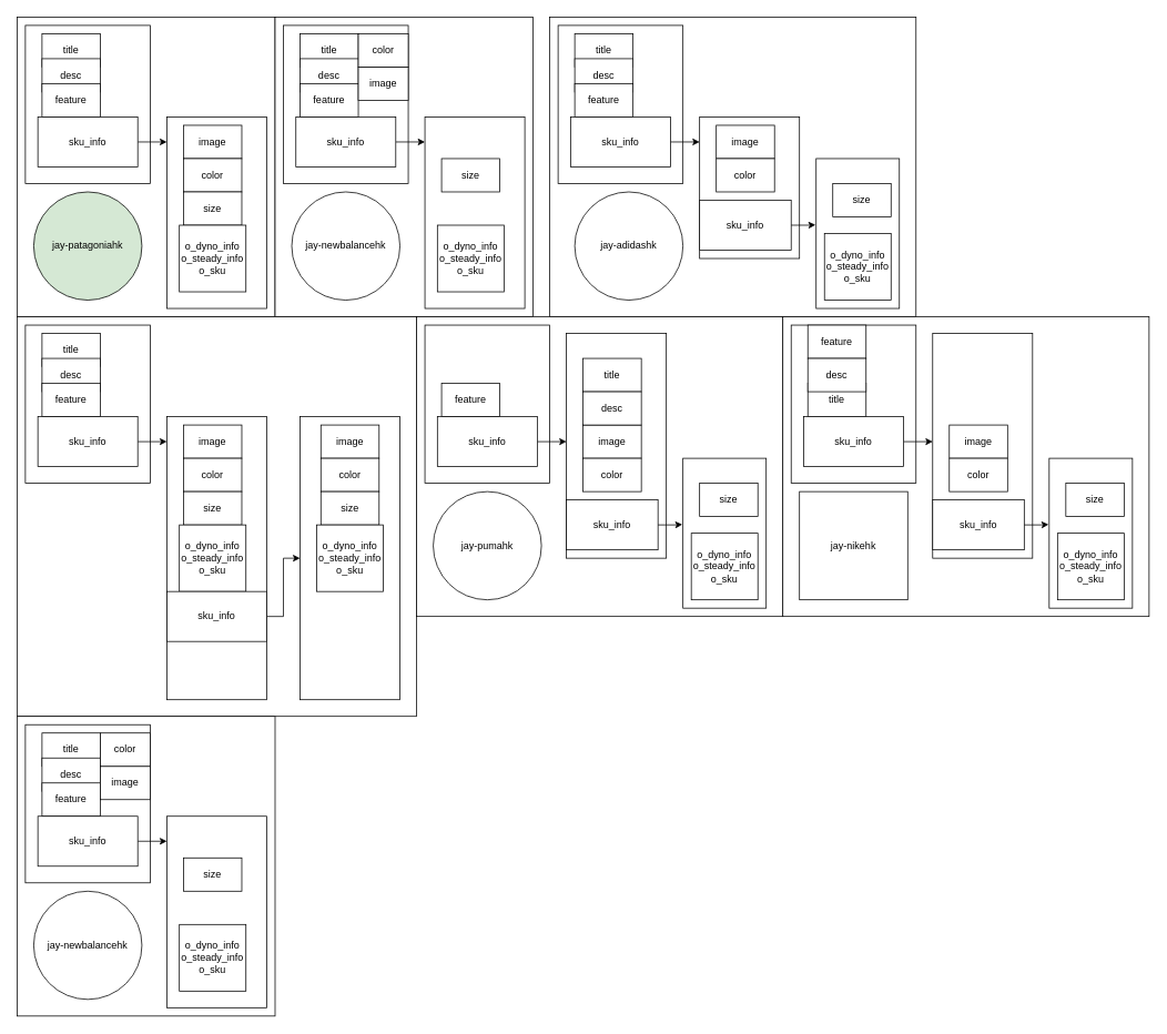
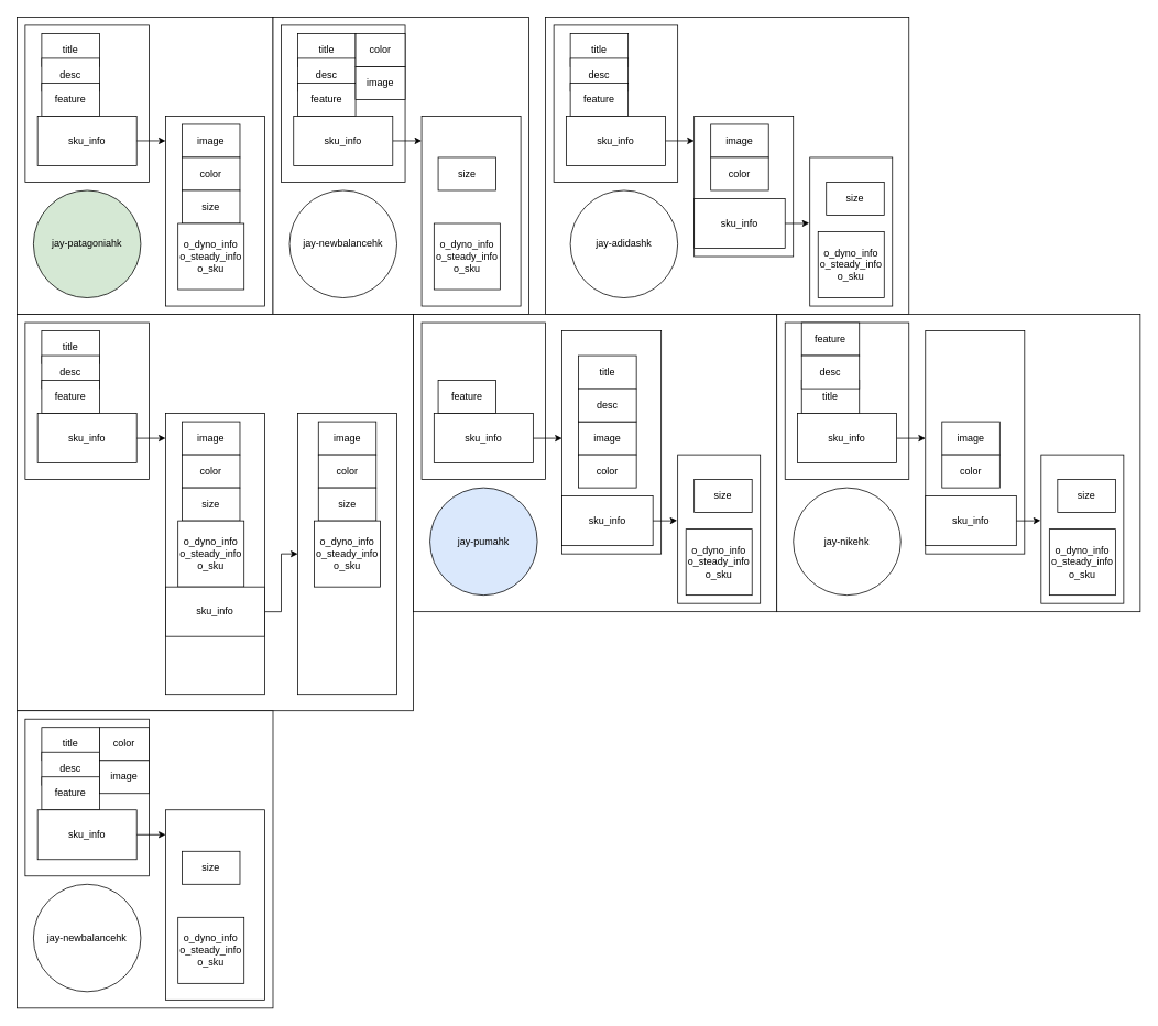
  <mxCell id="0" />
  <mxCell id="1" parent="0" />
  <mxCell id="2" value="" style="rounded=0;whiteSpace=wrap;html=1;" vertex="1" parent="1"><mxGeometry width="310" height="360" as="geometry" x="20" y="20" /></mxCell>
  <mxCell id="3" value="" style="rounded=0;whiteSpace=wrap;html=1;" vertex="1" parent="1"><mxGeometry x="30" y="30" width="150" height="190" as="geometry" /></mxCell>
  <mxCell id="4" value="title" style="rounded=0;whiteSpace=wrap;html=1;" vertex="1" parent="1"><mxGeometry x="50" y="40" width="70" height="40" as="geometry" /></mxCell>
  <mxCell id="5" value="desc" style="rounded=0;whiteSpace=wrap;html=1;" vertex="1" parent="1"><mxGeometry x="50" y="70" width="70" height="40" as="geometry" /></mxCell>
  <mxCell id="6" value="feature" style="rounded=0;whiteSpace=wrap;html=1;" vertex="1" parent="1"><mxGeometry x="50" y="100" width="70" height="40" as="geometry" /></mxCell>
  <mxCell id="7" style="edgeStyle=orthogonalEdgeStyle;rounded=0;orthogonalLoop=1;jettySize=auto;html=1;exitX=1;exitY=0.5;exitDx=0;exitDy=0;" edge="1" parent="1" source="8"><mxGeometry relative="1" as="geometry"><mxPoint x="200" y="169.816" as="targetPoint" /></mxGeometry></mxCell>
  <mxCell id="8" value="sku_info" style="rounded=0;whiteSpace=wrap;html=1;" vertex="1" parent="1"><mxGeometry x="45" y="140" width="120" height="60" as="geometry" /></mxCell>
  <mxCell id="9" value="" style="rounded=0;whiteSpace=wrap;html=1;" vertex="1" parent="1"><mxGeometry x="200" y="140" width="120" height="230" as="geometry" /></mxCell>
  <mxCell id="10" value="image" style="rounded=0;whiteSpace=wrap;html=1;" vertex="1" parent="1"><mxGeometry x="220" y="150" width="70" height="40" as="geometry" /></mxCell>
  <mxCell id="11" value="color" style="rounded=0;whiteSpace=wrap;html=1;" vertex="1" parent="1"><mxGeometry x="220" y="190" width="70" height="40" as="geometry" /></mxCell>
  <mxCell id="12" value="size" style="rounded=0;whiteSpace=wrap;html=1;" vertex="1" parent="1"><mxGeometry x="220" y="230" width="70" height="40" as="geometry" /></mxCell>
  <mxCell id="13" value="o_dyno_info&lt;br&gt;o_steady_info&lt;br&gt;o_sku" style="rounded=0;whiteSpace=wrap;html=1;" vertex="1" parent="1"><mxGeometry x="215" y="270" width="80" height="80" as="geometry" /></mxCell>
  <mxCell id="14" value="jay-patagoniahk" style="ellipse;whiteSpace=wrap;html=1;aspect=fixed;fillColor=#d5e8d4;" vertex="1" parent="1"><mxGeometry x="40" y="230" width="130" height="130" as="geometry" /></mxCell>
  <mxCell id="15" value="" style="rounded=0;whiteSpace=wrap;html=1;" vertex="1" parent="1"><mxGeometry x="330" width="310" height="360" as="geometry" y="20" /></mxCell>
  <mxCell id="16" value="" style="rounded=0;whiteSpace=wrap;html=1;" vertex="1" parent="1"><mxGeometry x="340" y="30" width="150" height="190" as="geometry" /></mxCell>
  <mxCell id="17" value="title" style="rounded=0;whiteSpace=wrap;html=1;" vertex="1" parent="1"><mxGeometry x="360" y="40" width="70" height="40" as="geometry" /></mxCell>
  <mxCell id="18" value="desc" style="rounded=0;whiteSpace=wrap;html=1;" vertex="1" parent="1"><mxGeometry x="360" y="70" width="70" height="40" as="geometry" /></mxCell>
  <mxCell id="19" value="feature" style="rounded=0;whiteSpace=wrap;html=1;" vertex="1" parent="1"><mxGeometry x="360" y="100" width="70" height="40" as="geometry" /></mxCell>
  <mxCell id="20" style="edgeStyle=orthogonalEdgeStyle;rounded=0;orthogonalLoop=1;jettySize=auto;html=1;exitX=1;exitY=0.5;exitDx=0;exitDy=0;" edge="1" parent="1" source="21"><mxGeometry relative="1" as="geometry"><mxPoint x="510" y="169.816" as="targetPoint" /></mxGeometry></mxCell>
  <mxCell id="21" value="sku_info" style="rounded=0;whiteSpace=wrap;html=1;" vertex="1" parent="1"><mxGeometry x="355" y="140" width="120" height="60" as="geometry" /></mxCell>
  <mxCell id="22" value="" style="rounded=0;whiteSpace=wrap;html=1;" vertex="1" parent="1"><mxGeometry x="510" y="140" width="120" height="230" as="geometry" /></mxCell>
  <mxCell id="23" value="image" style="rounded=0;whiteSpace=wrap;html=1;" vertex="1" parent="1"><mxGeometry x="430" y="80" width="60" height="40" as="geometry" /></mxCell>
  <mxCell id="24" value="color" style="rounded=0;whiteSpace=wrap;html=1;" vertex="1" parent="1"><mxGeometry x="430" y="40" width="60" height="40" as="geometry" /></mxCell>
  <mxCell id="25" value="size" style="rounded=0;whiteSpace=wrap;html=1;" vertex="1" parent="1"><mxGeometry x="530" y="190" width="70" height="40" as="geometry" /></mxCell>
  <mxCell id="26" value="o_dyno_info&lt;br&gt;o_steady_info&lt;br&gt;o_sku" style="rounded=0;whiteSpace=wrap;html=1;" vertex="1" parent="1"><mxGeometry x="525" y="270" width="80" height="80" as="geometry" /></mxCell>
  <mxCell id="27" value="jay-newbalancehk" style="ellipse;whiteSpace=wrap;html=1;aspect=fixed;" vertex="1" parent="1"><mxGeometry x="350" y="230" width="130" height="130" as="geometry" /></mxCell>
  <mxCell id="28" value="" style="rounded=0;whiteSpace=wrap;html=1;" vertex="1" parent="1"><mxGeometry x="660" width="440" height="360" as="geometry" y="20" /></mxCell>
  <mxCell id="29" value="" style="rounded=0;whiteSpace=wrap;html=1;" vertex="1" parent="1"><mxGeometry x="670" y="30" width="150" height="190" as="geometry" /></mxCell>
  <mxCell id="30" value="title" style="rounded=0;whiteSpace=wrap;html=1;" vertex="1" parent="1"><mxGeometry x="690" y="40" width="70" height="40" as="geometry" /></mxCell>
  <mxCell id="31" value="desc" style="rounded=0;whiteSpace=wrap;html=1;" vertex="1" parent="1"><mxGeometry x="690" y="70" width="70" height="40" as="geometry" /></mxCell>
  <mxCell id="32" value="feature" style="rounded=0;whiteSpace=wrap;html=1;" vertex="1" parent="1"><mxGeometry x="690" y="100" width="70" height="40" as="geometry" /></mxCell>
  <mxCell id="33" style="edgeStyle=orthogonalEdgeStyle;rounded=0;orthogonalLoop=1;jettySize=auto;html=1;exitX=1;exitY=0.5;exitDx=0;exitDy=0;" edge="1" parent="1" source="34"><mxGeometry relative="1" as="geometry"><mxPoint x="840" y="169.816" as="targetPoint" /></mxGeometry></mxCell>
  <mxCell id="34" value="sku_info" style="rounded=0;whiteSpace=wrap;html=1;" vertex="1" parent="1"><mxGeometry x="685" y="140" width="120" height="60" as="geometry" /></mxCell>
  <mxCell id="35" value="" style="rounded=0;whiteSpace=wrap;html=1;" vertex="1" parent="1"><mxGeometry x="840" y="140" width="120" height="170" as="geometry" /></mxCell>
  <mxCell id="36" value="image" style="rounded=0;whiteSpace=wrap;html=1;" vertex="1" parent="1"><mxGeometry x="860" y="150" width="70" height="40" as="geometry" /></mxCell>
  <mxCell id="37" value="color" style="rounded=0;whiteSpace=wrap;html=1;" vertex="1" parent="1"><mxGeometry x="860" y="190" width="70" height="40" as="geometry" /></mxCell>
  <mxCell id="38" value="jay-adidashk" style="ellipse;whiteSpace=wrap;html=1;aspect=fixed;" vertex="1" parent="1"><mxGeometry x="690" y="230" width="130" height="130" as="geometry" /></mxCell>
  <mxCell id="39" value="" style="rounded=0;whiteSpace=wrap;html=1;" vertex="1" parent="1"><mxGeometry y="380" width="480" height="480" as="geometry" x="20" /></mxCell>
  <mxCell id="40" value="" style="rounded=0;whiteSpace=wrap;html=1;" vertex="1" parent="1"><mxGeometry x="30" y="390" width="150" height="190" as="geometry" /></mxCell>
  <mxCell id="41" value="title" style="rounded=0;whiteSpace=wrap;html=1;" vertex="1" parent="1"><mxGeometry x="50" y="400" width="70" height="40" as="geometry" /></mxCell>
  <mxCell id="42" value="desc" style="rounded=0;whiteSpace=wrap;html=1;" vertex="1" parent="1"><mxGeometry x="50" y="430" width="70" height="40" as="geometry" /></mxCell>
  <mxCell id="43" value="feature" style="rounded=0;whiteSpace=wrap;html=1;" vertex="1" parent="1"><mxGeometry x="50" y="460" width="70" height="40" as="geometry" /></mxCell>
  <mxCell id="44" style="edgeStyle=orthogonalEdgeStyle;rounded=0;orthogonalLoop=1;jettySize=auto;html=1;exitX=1;exitY=0.5;exitDx=0;exitDy=0;" edge="1" parent="1" source="45"><mxGeometry relative="1" as="geometry"><mxPoint x="200" y="529.816" as="targetPoint" /></mxGeometry></mxCell>
  <mxCell id="45" value="sku_info" style="rounded=0;whiteSpace=wrap;html=1;" vertex="1" parent="1"><mxGeometry x="45" y="500" width="120" height="60" as="geometry" /></mxCell>
  <mxCell id="46" value="" style="rounded=0;whiteSpace=wrap;html=1;" vertex="1" parent="1"><mxGeometry x="200" y="500" width="120" height="340" as="geometry" /></mxCell>
  <mxCell id="47" value="image" style="rounded=0;whiteSpace=wrap;html=1;" vertex="1" parent="1"><mxGeometry x="220" y="510" width="70" height="40" as="geometry" /></mxCell>
  <mxCell id="48" value="color" style="rounded=0;whiteSpace=wrap;html=1;" vertex="1" parent="1"><mxGeometry x="220" y="550" width="70" height="40" as="geometry" /></mxCell>
  <mxCell id="49" value="" style="rounded=0;whiteSpace=wrap;html=1;" vertex="1" parent="1"><mxGeometry x="980" y="190" width="100" height="180" as="geometry" /></mxCell>
  <mxCell id="50" value="size" style="rounded=0;whiteSpace=wrap;html=1;" vertex="1" parent="1"><mxGeometry x="220" y="590" width="70" height="40" as="geometry" /></mxCell>
  <mxCell id="51" value="o_dyno_info&lt;br&gt;o_steady_info&lt;br&gt;o_sku" style="rounded=0;whiteSpace=wrap;html=1;" vertex="1" parent="1"><mxGeometry x="215" y="630" width="80" height="80" as="geometry" /></mxCell>
  <mxCell id="52" value="sku_info" style="rounded=0;whiteSpace=wrap;html=1;" vertex="1" parent="1"><mxGeometry x="840" y="240" width="110" height="60" as="geometry" /></mxCell>
  <mxCell id="53" value="size" style="rounded=0;whiteSpace=wrap;html=1;" vertex="1" parent="1"><mxGeometry x="1000" y="220" width="70" height="40" as="geometry" /></mxCell>
  <mxCell id="54" value="o_dyno_info&lt;br&gt;o_steady_info&lt;br&gt;o_sku" style="rounded=0;whiteSpace=wrap;html=1;" vertex="1" parent="1"><mxGeometry x="990" y="280" width="80" height="80" as="geometry" /></mxCell>
  <mxCell id="55" style="edgeStyle=orthogonalEdgeStyle;rounded=0;orthogonalLoop=1;jettySize=auto;html=1;entryX=-0.007;entryY=0.442;entryDx=0;entryDy=0;entryPerimeter=0;" edge="1" parent="1" source="52" target="49"><mxGeometry relative="1" as="geometry" /></mxCell>
  <mxCell id="56" value="" style="edgeStyle=orthogonalEdgeStyle;rounded=0;orthogonalLoop=1;jettySize=auto;html=1;" edge="1" parent="1" source="57" target="58"><mxGeometry relative="1" as="geometry" /></mxCell>
  <mxCell id="57" value="sku_info" style="rounded=0;whiteSpace=wrap;html=1;" vertex="1" parent="1"><mxGeometry x="200" y="710" width="120" height="60" as="geometry" /></mxCell>
  <mxCell id="58" value="" style="rounded=0;whiteSpace=wrap;html=1;" vertex="1" parent="1"><mxGeometry x="360" y="500" width="120" height="340" as="geometry" /></mxCell>
  <mxCell id="59" value="image" style="rounded=0;whiteSpace=wrap;html=1;" vertex="1" parent="1"><mxGeometry x="385" y="510" width="70" height="40" as="geometry" /></mxCell>
  <mxCell id="60" value="color" style="rounded=0;whiteSpace=wrap;html=1;" vertex="1" parent="1"><mxGeometry x="385" y="550" width="70" height="40" as="geometry" /></mxCell>
  <mxCell id="61" value="size" style="rounded=0;whiteSpace=wrap;html=1;" vertex="1" parent="1"><mxGeometry x="385" y="590" width="70" height="40" as="geometry" /></mxCell>
  <mxCell id="62" value="o_dyno_info&lt;br&gt;o_steady_info&lt;br&gt;o_sku" style="rounded=0;whiteSpace=wrap;html=1;" vertex="1" parent="1"><mxGeometry x="380" y="630" width="80" height="80" as="geometry" /></mxCell>
  <mxCell id="63" value="" style="rounded=0;whiteSpace=wrap;html=1;" vertex="1" parent="1"><mxGeometry x="500" y="380" width="440" height="360" as="geometry" /></mxCell>
  <mxCell id="64" value="" style="rounded=0;whiteSpace=wrap;html=1;" vertex="1" parent="1"><mxGeometry x="510" y="390" width="150" height="190" as="geometry" /></mxCell>
  <mxCell id="65" value="feature" style="rounded=0;whiteSpace=wrap;html=1;" vertex="1" parent="1"><mxGeometry x="530" y="460" width="70" height="40" as="geometry" /></mxCell>
  <mxCell id="66" style="edgeStyle=orthogonalEdgeStyle;rounded=0;orthogonalLoop=1;jettySize=auto;html=1;exitX=1;exitY=0.5;exitDx=0;exitDy=0;" edge="1" parent="1" source="67"><mxGeometry relative="1" as="geometry"><mxPoint x="680" y="529.816" as="targetPoint" /></mxGeometry></mxCell>
  <mxCell id="67" value="sku_info" style="rounded=0;whiteSpace=wrap;html=1;" vertex="1" parent="1"><mxGeometry x="525" y="500" width="120" height="60" as="geometry" /></mxCell>
  <mxCell id="68" value="" style="rounded=0;whiteSpace=wrap;html=1;" vertex="1" parent="1"><mxGeometry x="680" y="400" width="120" height="270" as="geometry" /></mxCell>
  <mxCell id="69" value="image" style="rounded=0;whiteSpace=wrap;html=1;" vertex="1" parent="1"><mxGeometry x="700" y="510" width="70" height="40" as="geometry" /></mxCell>
  <mxCell id="70" value="color" style="rounded=0;whiteSpace=wrap;html=1;" vertex="1" parent="1"><mxGeometry x="700" y="550" width="70" height="40" as="geometry" /></mxCell>
- <mxCell id="71" value="jay-pumahk" style="ellipse;whiteSpace=wrap;html=1;aspect=fixed;" vertex="1" parent="1"><mxGeometry x="520" y="590" width="130" height="130" as="geometry" /></mxCell>
+ <mxCell id="71" value="jay-pumahk" style="ellipse;whiteSpace=wrap;html=1;aspect=fixed;fillColor=#dae8fc;" vertex="1" parent="1"><mxGeometry x="520" y="590" width="130" height="130" as="geometry" /></mxCell>
  <mxCell id="72" value="" style="rounded=0;whiteSpace=wrap;html=1;" vertex="1" parent="1"><mxGeometry x="820" y="550" width="100" height="180" as="geometry" /></mxCell>
  <mxCell id="73" value="sku_info" style="rounded=0;whiteSpace=wrap;html=1;" vertex="1" parent="1"><mxGeometry x="680" y="600" width="110" height="60" as="geometry" /></mxCell>
  <mxCell id="74" value="size" style="rounded=0;whiteSpace=wrap;html=1;" vertex="1" parent="1"><mxGeometry x="840" y="580" width="70" height="40" as="geometry" /></mxCell>
  <mxCell id="75" value="o_dyno_info&lt;br&gt;o_steady_info&lt;br&gt;o_sku" style="rounded=0;whiteSpace=wrap;html=1;" vertex="1" parent="1"><mxGeometry x="830" y="640" width="80" height="80" as="geometry" /></mxCell>
  <mxCell id="76" style="edgeStyle=orthogonalEdgeStyle;rounded=0;orthogonalLoop=1;jettySize=auto;html=1;entryX=-0.007;entryY=0.442;entryDx=0;entryDy=0;entryPerimeter=0;" edge="1" parent="1" source="73" target="72"><mxGeometry relative="1" as="geometry" /></mxCell>
  <mxCell id="77" value="title" style="rounded=0;whiteSpace=wrap;html=1;" vertex="1" parent="1"><mxGeometry x="700" y="430" width="70" height="40" as="geometry" /></mxCell>
  <mxCell id="78" value="desc" style="rounded=0;whiteSpace=wrap;html=1;" vertex="1" parent="1"><mxGeometry x="700" y="470" width="70" height="40" as="geometry" /></mxCell>
  <mxCell id="79" value="" style="rounded=0;whiteSpace=wrap;html=1;" vertex="1" parent="1"><mxGeometry x="940" y="380" width="440" height="360" as="geometry" /></mxCell>
  <mxCell id="80" value="" style="rounded=0;whiteSpace=wrap;html=1;" vertex="1" parent="1"><mxGeometry x="950" y="390" width="150" height="190" as="geometry" /></mxCell>
  <mxCell id="81" value="feature" style="rounded=0;whiteSpace=wrap;html=1;" vertex="1" parent="1"><mxGeometry x="970" y="390" width="70" height="40" as="geometry" /></mxCell>
  <mxCell id="82" style="edgeStyle=orthogonalEdgeStyle;rounded=0;orthogonalLoop=1;jettySize=auto;html=1;exitX=1;exitY=0.5;exitDx=0;exitDy=0;" edge="1" parent="1" source="83"><mxGeometry relative="1" as="geometry"><mxPoint x="1120" y="529.816" as="targetPoint" /></mxGeometry></mxCell>
  <mxCell id="83" value="sku_info" style="rounded=0;whiteSpace=wrap;html=1;" vertex="1" parent="1"><mxGeometry x="965" y="500" width="120" height="60" as="geometry" /></mxCell>
  <mxCell id="84" value="" style="rounded=0;whiteSpace=wrap;html=1;" vertex="1" parent="1"><mxGeometry x="1120" y="400" width="120" height="270" as="geometry" /></mxCell>
  <mxCell id="85" value="image" style="rounded=0;whiteSpace=wrap;html=1;" vertex="1" parent="1"><mxGeometry x="1140" y="510" width="70" height="40" as="geometry" /></mxCell>
  <mxCell id="86" value="color" style="rounded=0;whiteSpace=wrap;html=1;" vertex="1" parent="1"><mxGeometry x="1140" y="550" width="70" height="40" as="geometry" /></mxCell>
- <mxCell id="87" value="jay-nikehk" style="whiteSpace=wrap;html=1;aspect=fixed;rounded=0;" vertex="1" parent="1"><mxGeometry x="960" y="590" width="130" height="130" as="geometry" /></mxCell>
+ <mxCell id="87" value="jay-nikehk" style="ellipse;whiteSpace=wrap;html=1;aspect=fixed;" vertex="1" parent="1"><mxGeometry x="960" y="590" width="130" height="130" as="geometry" /></mxCell>
  <mxCell id="88" value="" style="rounded=0;whiteSpace=wrap;html=1;" vertex="1" parent="1"><mxGeometry x="1260" y="550" width="100" height="180" as="geometry" /></mxCell>
  <mxCell id="89" value="sku_info" style="rounded=0;whiteSpace=wrap;html=1;" vertex="1" parent="1"><mxGeometry x="1120" y="600" width="110" height="60" as="geometry" /></mxCell>
  <mxCell id="90" value="size" style="rounded=0;whiteSpace=wrap;html=1;" vertex="1" parent="1"><mxGeometry x="1280" y="580" width="70" height="40" as="geometry" /></mxCell>
  <mxCell id="91" value="o_dyno_info&lt;br&gt;o_steady_info&lt;br&gt;o_sku" style="rounded=0;whiteSpace=wrap;html=1;" vertex="1" parent="1"><mxGeometry x="1270" y="640" width="80" height="80" as="geometry" /></mxCell>
  <mxCell id="92" style="edgeStyle=orthogonalEdgeStyle;rounded=0;orthogonalLoop=1;jettySize=auto;html=1;entryX=-0.007;entryY=0.442;entryDx=0;entryDy=0;entryPerimeter=0;" edge="1" parent="1" source="89" target="88"><mxGeometry relative="1" as="geometry" /></mxCell>
  <mxCell id="93" value="title" style="rounded=0;whiteSpace=wrap;html=1;" vertex="1" parent="1"><mxGeometry x="970" y="460" width="70" height="40" as="geometry" /></mxCell>
  <mxCell id="94" value="desc" style="rounded=0;whiteSpace=wrap;html=1;" vertex="1" parent="1"><mxGeometry x="970" y="430" width="70" height="40" as="geometry" /></mxCell>
  <mxCell id="95" value="" style="rounded=0;whiteSpace=wrap;html=1;" vertex="1" parent="1"><mxGeometry y="860" width="310" height="360" as="geometry" x="20" /></mxCell>
  <mxCell id="96" value="" style="rounded=0;whiteSpace=wrap;html=1;" vertex="1" parent="1"><mxGeometry x="30" y="870" width="150" height="190" as="geometry" /></mxCell>
  <mxCell id="97" value="title" style="rounded=0;whiteSpace=wrap;html=1;" vertex="1" parent="1"><mxGeometry x="50" y="880" width="70" height="40" as="geometry" /></mxCell>
  <mxCell id="98" value="desc" style="rounded=0;whiteSpace=wrap;html=1;" vertex="1" parent="1"><mxGeometry x="50" y="910" width="70" height="40" as="geometry" /></mxCell>
  <mxCell id="99" value="feature" style="rounded=0;whiteSpace=wrap;html=1;" vertex="1" parent="1"><mxGeometry x="50" y="940" width="70" height="40" as="geometry" /></mxCell>
  <mxCell id="100" style="edgeStyle=orthogonalEdgeStyle;rounded=0;orthogonalLoop=1;jettySize=auto;html=1;exitX=1;exitY=0.5;exitDx=0;exitDy=0;" edge="1" parent="1" source="101"><mxGeometry relative="1" as="geometry"><mxPoint x="200" y="1009.816" as="targetPoint" /></mxGeometry></mxCell>
  <mxCell id="101" value="sku_info" style="rounded=0;whiteSpace=wrap;html=1;" vertex="1" parent="1"><mxGeometry x="45" y="980" width="120" height="60" as="geometry" /></mxCell>
  <mxCell id="102" value="" style="rounded=0;whiteSpace=wrap;html=1;" vertex="1" parent="1"><mxGeometry x="200" y="980" width="120" height="230" as="geometry" /></mxCell>
  <mxCell id="103" value="image" style="rounded=0;whiteSpace=wrap;html=1;" vertex="1" parent="1"><mxGeometry x="120" y="920" width="60" height="40" as="geometry" /></mxCell>
  <mxCell id="104" value="color" style="rounded=0;whiteSpace=wrap;html=1;" vertex="1" parent="1"><mxGeometry x="120" y="880" width="60" height="40" as="geometry" /></mxCell>
  <mxCell id="105" value="size" style="rounded=0;whiteSpace=wrap;html=1;" vertex="1" parent="1"><mxGeometry x="220" y="1030" width="70" height="40" as="geometry" /></mxCell>
  <mxCell id="106" value="o_dyno_info&lt;br&gt;o_steady_info&lt;br&gt;o_sku" style="rounded=0;whiteSpace=wrap;html=1;" vertex="1" parent="1"><mxGeometry x="215" y="1110" width="80" height="80" as="geometry" /></mxCell>
  <mxCell id="107" value="jay-newbalancehk" style="ellipse;whiteSpace=wrap;html=1;aspect=fixed;" vertex="1" parent="1"><mxGeometry x="40" y="1070" width="130" height="130" as="geometry" /></mxCell>
